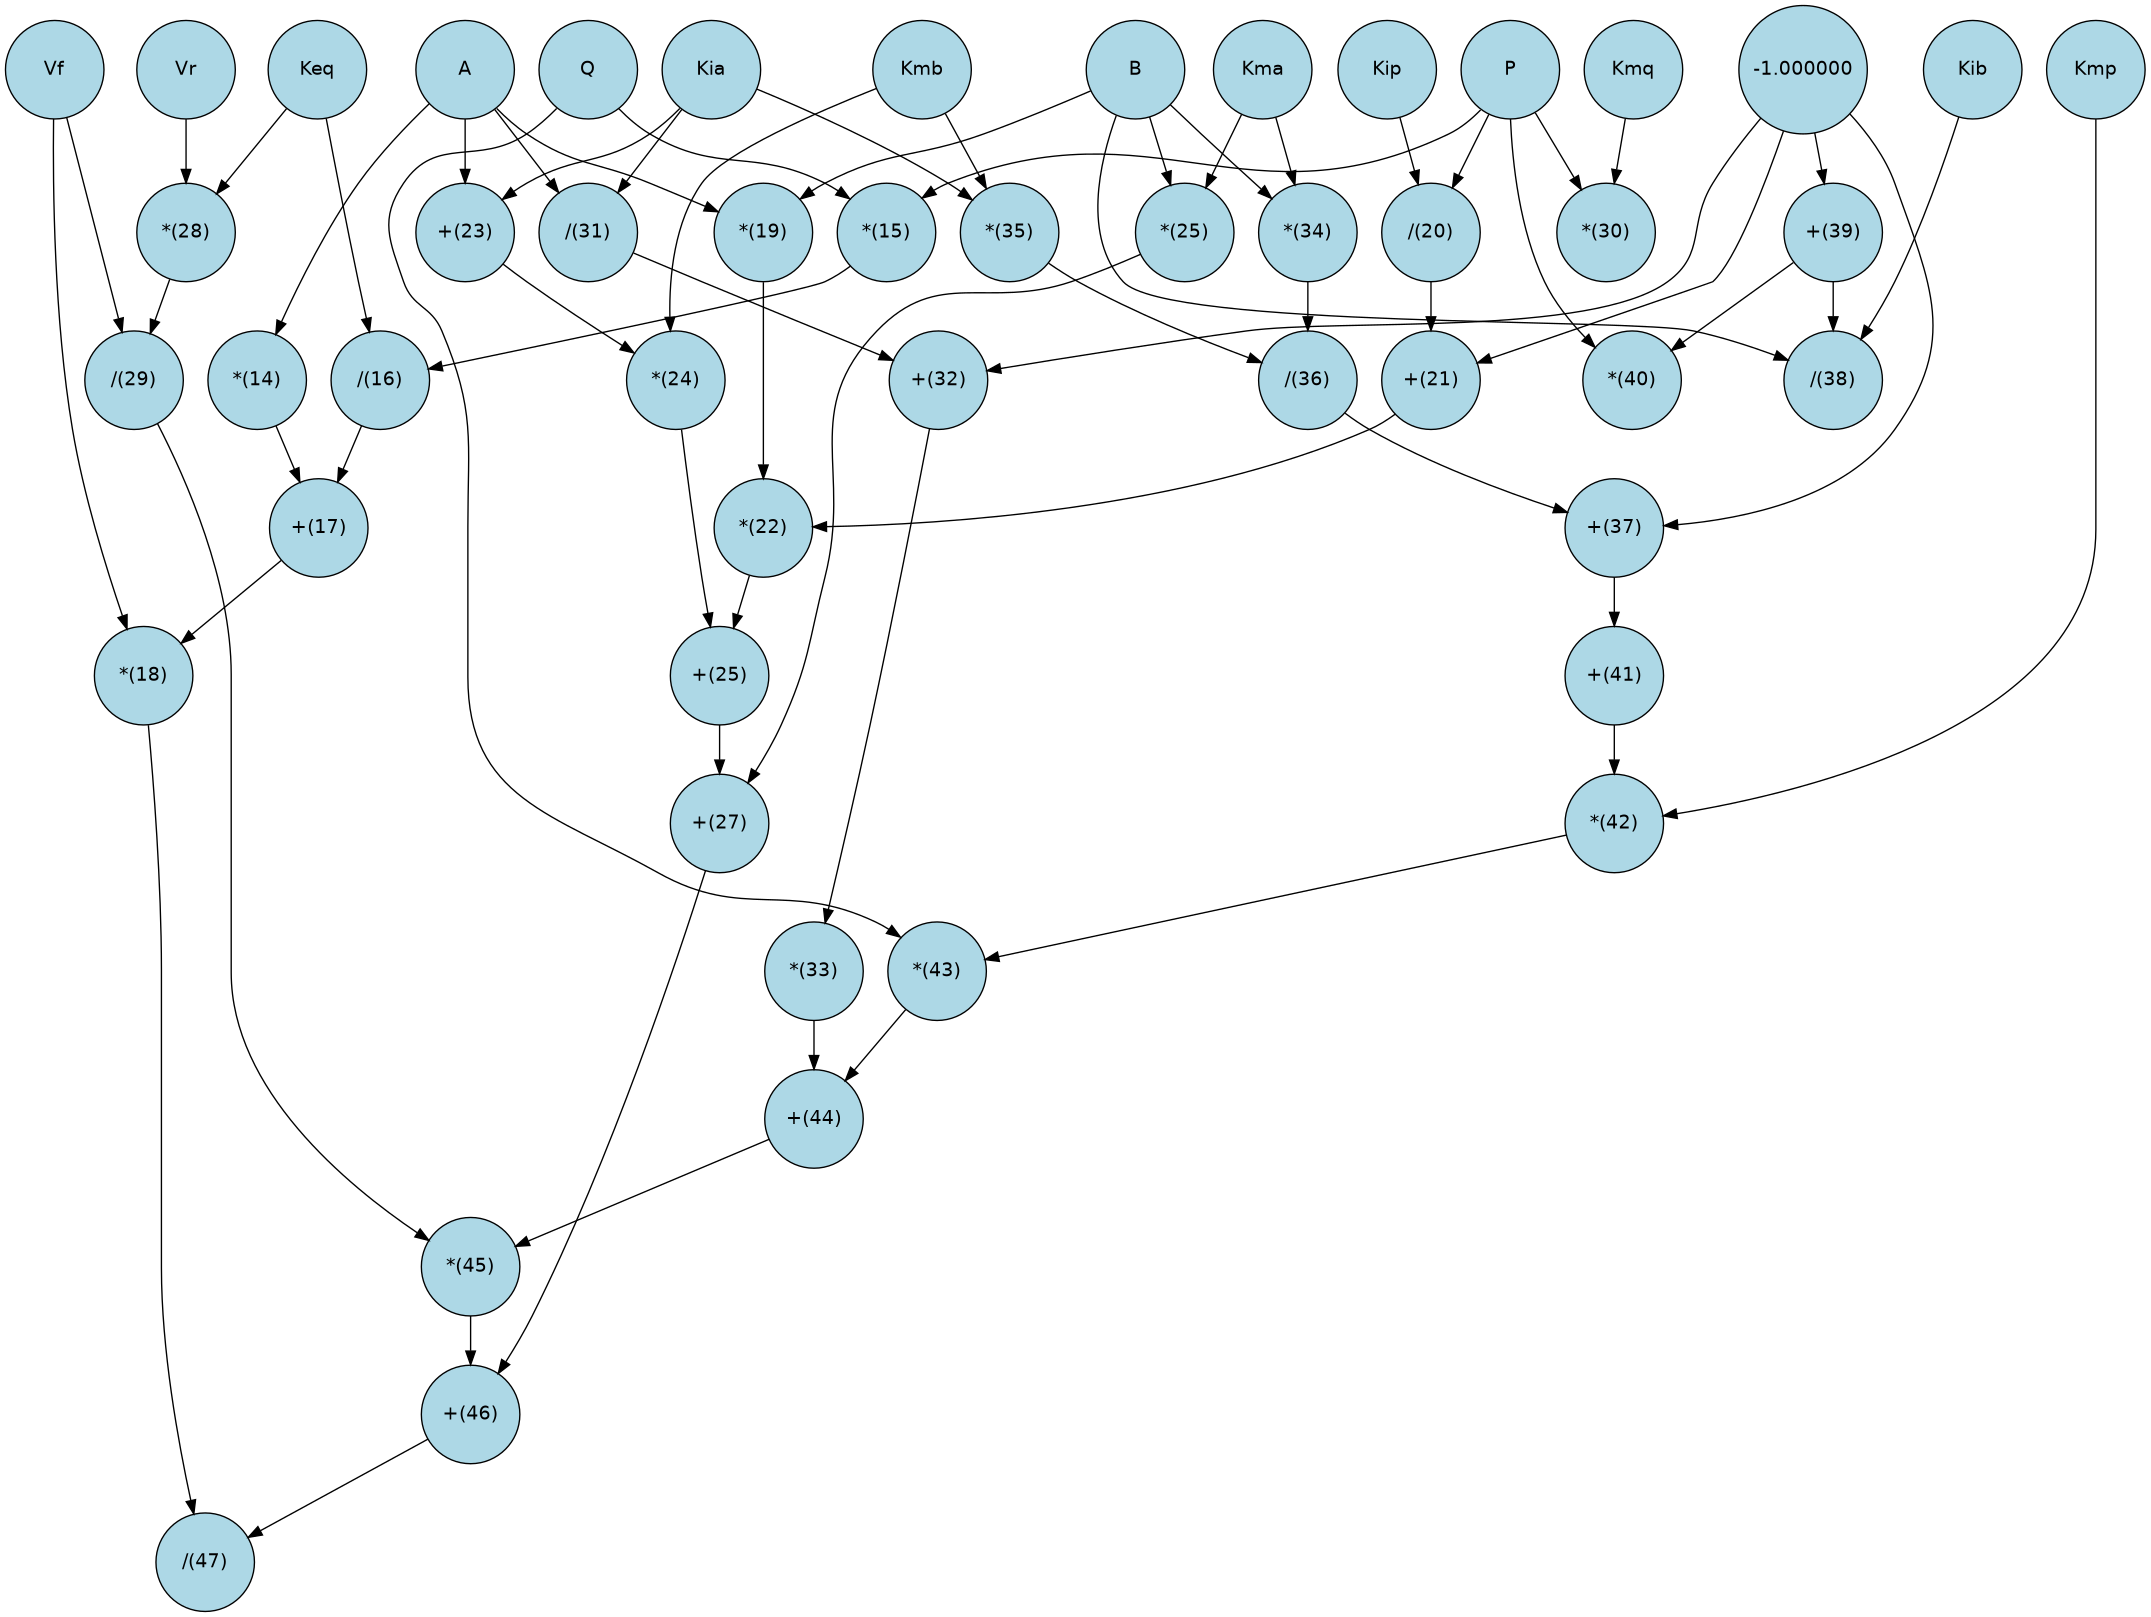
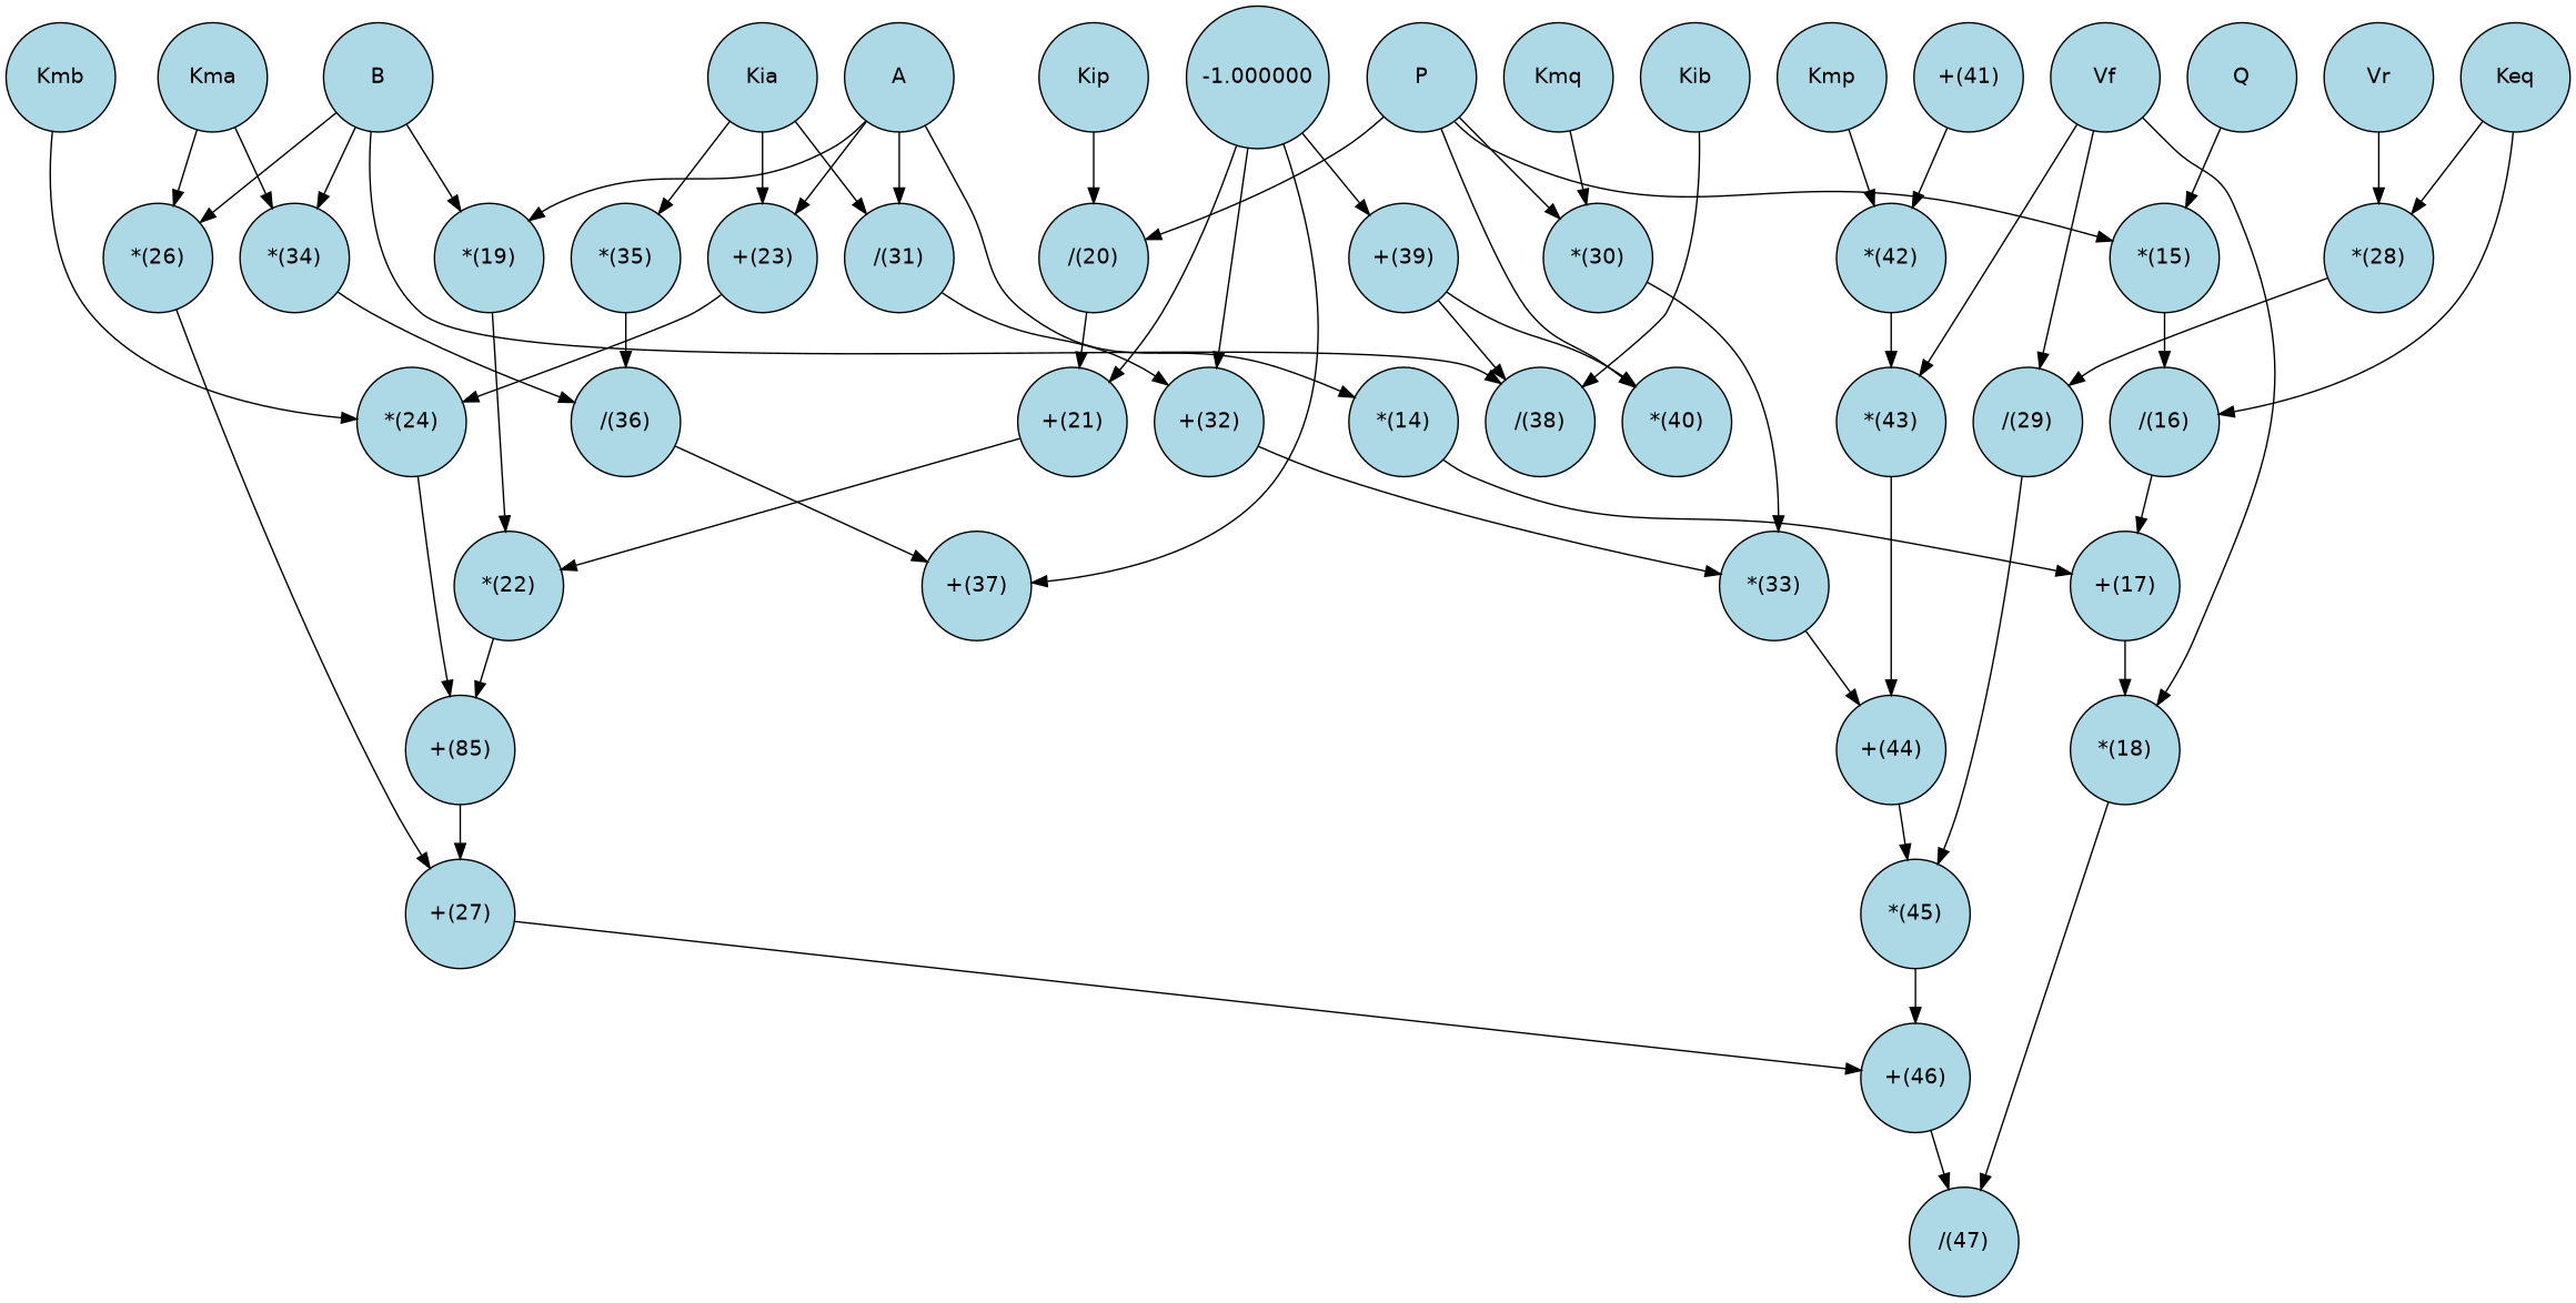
  digraph {
    fontname="DejaVu Sans"
    node [fillcolor=lightblue fontname="DejaVu Sans" shape=circle style=filled]
    edge [fontname="DejaVu Sans"]
    Vf [height=1 width=1]
    A [height=1 width=1]
    B [height=1 width=1]
    P [height=1 width=1]
    Q [height=1 width=1]
    Keq [height=1 width=1]
    -1.000000 [height=1 width=1]
    Kip [height=1 width=1]
    Kmb [height=1 width=1]
    Kia [height=1 width=1]
    Kma [height=1 width=1]
    Vr [height=1 width=1]
    Kmq [height=1 width=1]
    Kmp [height=1 width=1]
    Kib [height=1 width=1]
    "*(18)" [height=1 width=1]
    "/(29)" [height=1 width=1]
    "*(14)" [height=1 width=1]
    "*(19)" [height=1 width=1]
    "+(23)" [height=1 width=1]
    "/(31)" [height=1 width=1]
-   "*(26)" [height=1 width=1 label="*(25)"]
+   "*(26)" [height=1 width=1]
    "*(34)" [height=1 width=1]
    "/(38)" [height=1 width=1]
    "*(15)" [height=1 width=1]
    "/(20)" [height=1 width=1]
    "*(30)" [height=1 width=1]
    "*(40)" [height=1 width=1]
    "*(43)" [height=1 width=1]
    "/(16)" [height=1 width=1]
    "*(28)" [height=1 width=1]
    "+(21)" [height=1 width=1]
    "+(32)" [height=1 width=1]
    "+(37)" [height=1 width=1]
    "+(39)" [height=1 width=1]
    "*(24)" [height=1 width=1]
    "*(35)" [height=1 width=1]
    "*(42)" [height=1 width=1]
    "/(47)" [height=1 width=1]
    "*(45)" [height=1 width=1]
    "+(17)" [height=1 width=1]
    "*(22)" [height=1 width=1]
    "+(27)" [height=1 width=1]
    "/(36)" [height=1 width=1]
    "*(33)" [height=1 width=1]
    "+(44)" [height=1 width=1]
    "+(41)" [height=1 width=1]
-   "+(25)" [height=1 width=1]
+   "+(25)" [height=1 width=1 label="+(85)"]
    "+(46)" [height=1 width=1]
    subgraph sub_1 {
      rank=same
      Vf
      A
      B
      P
      Q
      Keq
      -1.000000
      Kip
      Kmb
      Kia
      Kma
      Vr
      Kmq
      Kmp
      Kib
    }
    Vf -> "*(18)"
    Vf -> "/(29)"
    A -> "*(14)"
    A -> "*(19)"
    A -> "+(23)"
    A -> "/(31)"
    B -> "*(19)"
    B -> "*(26)"
    B -> "*(34)"
    B -> "/(38)"
    P -> "*(15)"
    P -> "/(20)"
    P -> "*(30)"
    P -> "*(40)"
    Q -> "*(15)"
-   Q -> "*(43)"
+   Vf -> "*(43)"
    Keq -> "/(16)"
    Keq -> "*(28)"
    -1.000000 -> "+(21)"
    -1.000000 -> "+(32)"
    -1.000000 -> "+(37)"
    -1.000000 -> "+(39)"
    Kip -> "/(20)"
    Kmb -> "*(24)"
-   Kmb -> "*(35)"
    Kia -> "+(23)"
    Kia -> "/(31)"
    Kia -> "*(35)"
    Kma -> "*(26)"
    Kma -> "*(34)"
    Vr -> "*(28)"
    Kmq -> "*(30)"
    Kmp -> "*(42)"
    Kib -> "/(38)"
    "*(18)" -> "/(47)"
    "/(29)" -> "*(45)"
    "*(14)" -> "+(17)"
    "*(19)" -> "*(22)"
    "+(23)" -> "*(24)"
    "/(31)" -> "+(32)"
    "*(26)" -> "+(27)"
    "*(34)" -> "/(36)"
    "*(15)" -> "/(16)"
    "/(20)" -> "+(21)"
+   "*(30)" -> "*(33)"
    "*(43)" -> "+(44)"
    "/(16)" -> "+(17)"
    "*(28)" -> "/(29)"
    "+(21)" -> "*(22)"
    "+(32)" -> "*(33)"
-   "+(37)" -> "+(41)"
    "+(39)" -> "/(38)"
    "+(39)" -> "*(40)"
    "*(24)" -> "+(25)"
    "*(35)" -> "/(36)"
    "*(42)" -> "*(43)"
    "*(45)" -> "+(46)"
    "+(17)" -> "*(18)"
    "*(22)" -> "+(25)"
    "+(27)" -> "+(46)"
    "/(36)" -> "+(37)"
    "*(33)" -> "+(44)"
    "+(44)" -> "*(45)"
    "+(41)" -> "*(42)"
    "+(25)" -> "+(27)"
    "+(46)" -> "/(47)"
  }
